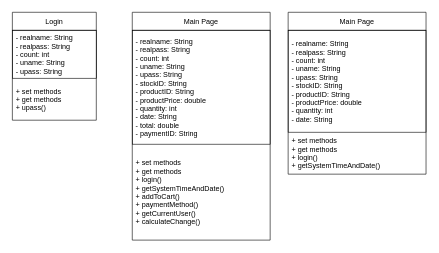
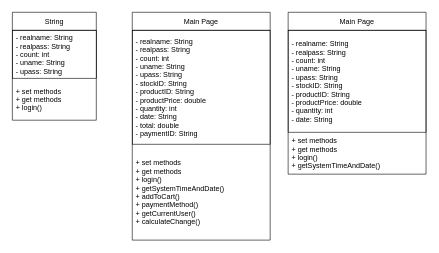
  <mxCell id="0" />
  <mxCell id="1" parent="0" />
- <mxCell id="2" value="Login" style="swimlane;fontStyle=0;childLayout=stackLayout;horizontal=1;startSize=30;horizontalStack=0;resizeParent=1;resizeParentMax=0;resizeLast=0;collapsible=1;marginBottom=0;strokeColor=default;" vertex="1" parent="1"><mxGeometry x="20" y="20" width="140" height="180" as="geometry" /></mxCell>
+ <mxCell id="2" value="String" style="swimlane;fontStyle=0;childLayout=stackLayout;horizontal=1;startSize=30;horizontalStack=0;resizeParent=1;resizeParentMax=0;resizeLast=0;collapsible=1;marginBottom=0;strokeColor=default;" vertex="1" parent="1"><mxGeometry x="20" y="20" width="140" height="180" as="geometry" /></mxCell>
  <mxCell id="3" value="- realname: String&#10;- realpass: String&#10;- count: int&#10;- uname: String&#10;- upass: String" style="text;strokeColor=default;fillColor=none;align=left;verticalAlign=middle;spacingLeft=4;spacingRight=4;overflow=hidden;points=[[0,0.5],[1,0.5]];portConstraint=eastwest;rotatable=0;" vertex="1" parent="2"><mxGeometry y="30" width="140" height="80" as="geometry" /></mxCell>
- <mxCell id="4" value="+ set methods&#10;+ get methods&#10;+ upass()" style="text;strokeColor=none;fillColor=none;align=left;verticalAlign=middle;spacingLeft=4;spacingRight=4;overflow=hidden;points=[[0,0.5],[1,0.5]];portConstraint=eastwest;rotatable=0;" vertex="1" parent="2"><mxGeometry y="110" width="140" height="70" as="geometry" /></mxCell>
+ <mxCell id="4" value="+ set methods&#10;+ get methods&#10;+ login()" style="text;strokeColor=none;fillColor=none;align=left;verticalAlign=middle;spacingLeft=4;spacingRight=4;overflow=hidden;points=[[0,0.5],[1,0.5]];portConstraint=eastwest;rotatable=0;" vertex="1" parent="2"><mxGeometry y="110" width="140" height="70" as="geometry" /></mxCell>
  <mxCell id="5" value="Main Page" style="swimlane;fontStyle=0;childLayout=stackLayout;horizontal=1;startSize=30;horizontalStack=0;resizeParent=1;resizeParentMax=0;resizeLast=0;collapsible=1;marginBottom=0;strokeColor=default;" vertex="1" parent="1"><mxGeometry x="220" y="20" width="230" height="380" as="geometry" /></mxCell>
  <mxCell id="6" value="- realname: String&#10;- realpass: String&#10;- count: int&#10;- uname: String&#10;- upass: String&#10;- stockID: String&#10;- productID: String&#10;- productPrice: double&#10;- quantity: int&#10;- date: String&#10;- total: double&#10;- paymentID: String" style="text;strokeColor=default;fillColor=none;align=left;verticalAlign=middle;spacingLeft=4;spacingRight=4;overflow=hidden;points=[[0,0.5],[1,0.5]];portConstraint=eastwest;rotatable=0;" vertex="1" parent="5"><mxGeometry y="30" width="230" height="190" as="geometry" /></mxCell>
  <mxCell id="7" value="+ set methods&#10;+ get methods&#10;+ login()&#10;+ getSystemTimeAndDate()&#10;+ addToCart()&#10;+ paymentMethod()&#10;+ getCurrentUser()&#10;+ calculateChange()" style="text;strokeColor=none;fillColor=none;align=left;verticalAlign=middle;spacingLeft=4;spacingRight=4;overflow=hidden;points=[[0,0.5],[1,0.5]];portConstraint=eastwest;rotatable=0;" vertex="1" parent="5"><mxGeometry y="220" width="230" height="160" as="geometry" /></mxCell>
  <mxCell id="8" value="Main Page" style="swimlane;fontStyle=0;childLayout=stackLayout;horizontal=1;startSize=30;horizontalStack=0;resizeParent=1;resizeParentMax=0;resizeLast=0;collapsible=1;marginBottom=0;strokeColor=default;" vertex="1" parent="1"><mxGeometry x="480" y="20" width="230" height="270" as="geometry" /></mxCell>
  <mxCell id="9" value="- realname: String&#10;- realpass: String&#10;- count: int&#10;- uname: String&#10;- upass: String&#10;- stockID: String&#10;- productID: String&#10;- productPrice: double&#10;- quantity: int&#10;- date: String" style="text;strokeColor=default;fillColor=none;align=left;verticalAlign=middle;spacingLeft=4;spacingRight=4;overflow=hidden;points=[[0,0.5],[1,0.5]];portConstraint=eastwest;rotatable=0;" vertex="1" parent="8"><mxGeometry y="30" width="230" height="170" as="geometry" /></mxCell>
  <mxCell id="10" value="+ set methods&#10;+ get methods&#10;+ login()&#10;+ getSystemTimeAndDate()" style="text;strokeColor=none;fillColor=none;align=left;verticalAlign=middle;spacingLeft=4;spacingRight=4;overflow=hidden;points=[[0,0.5],[1,0.5]];portConstraint=eastwest;rotatable=0;" vertex="1" parent="8"><mxGeometry y="200" width="230" height="70" as="geometry" /></mxCell>
